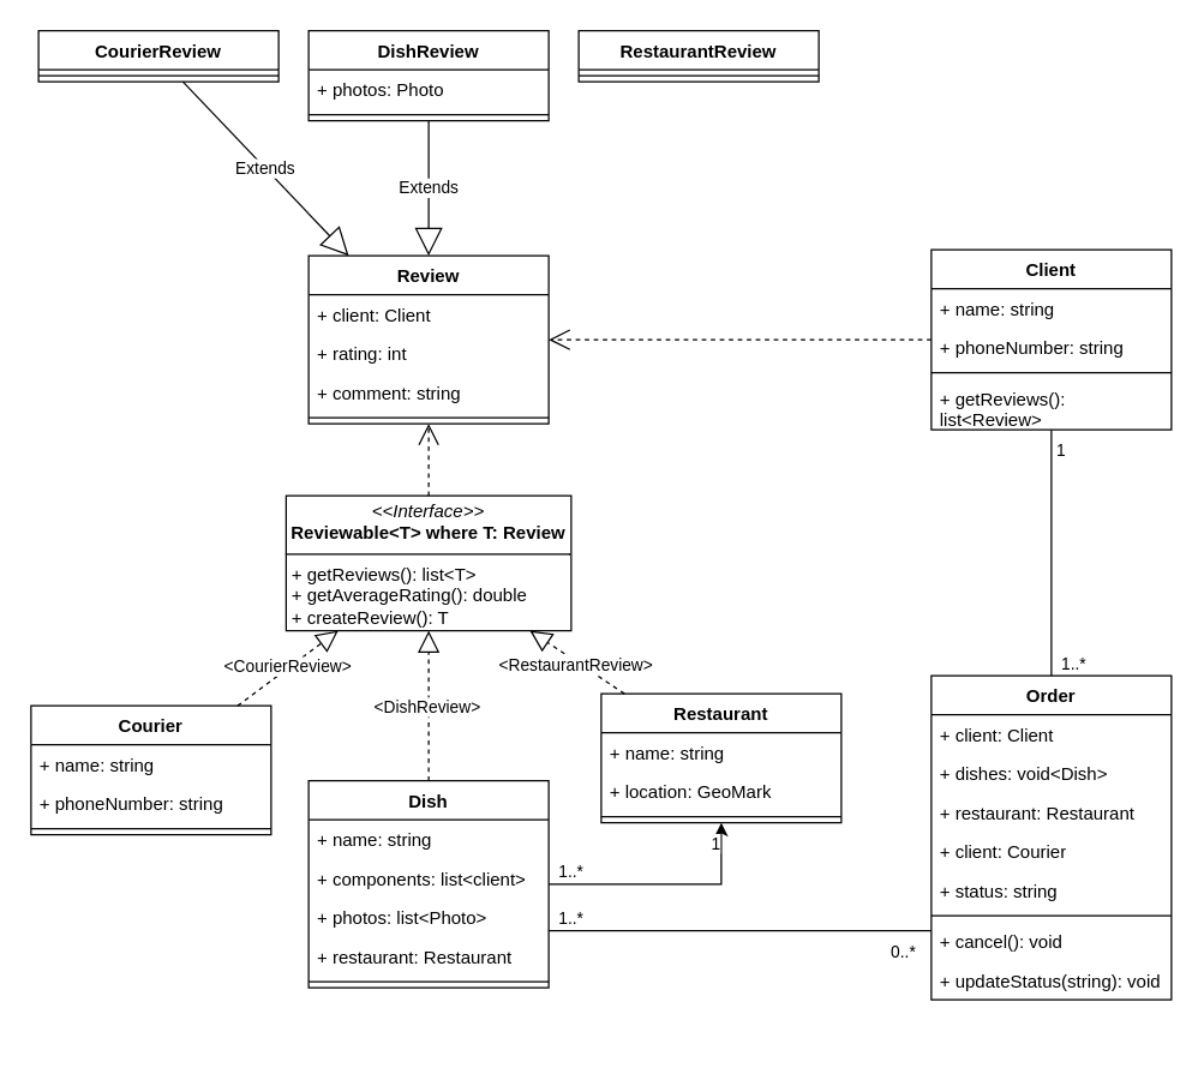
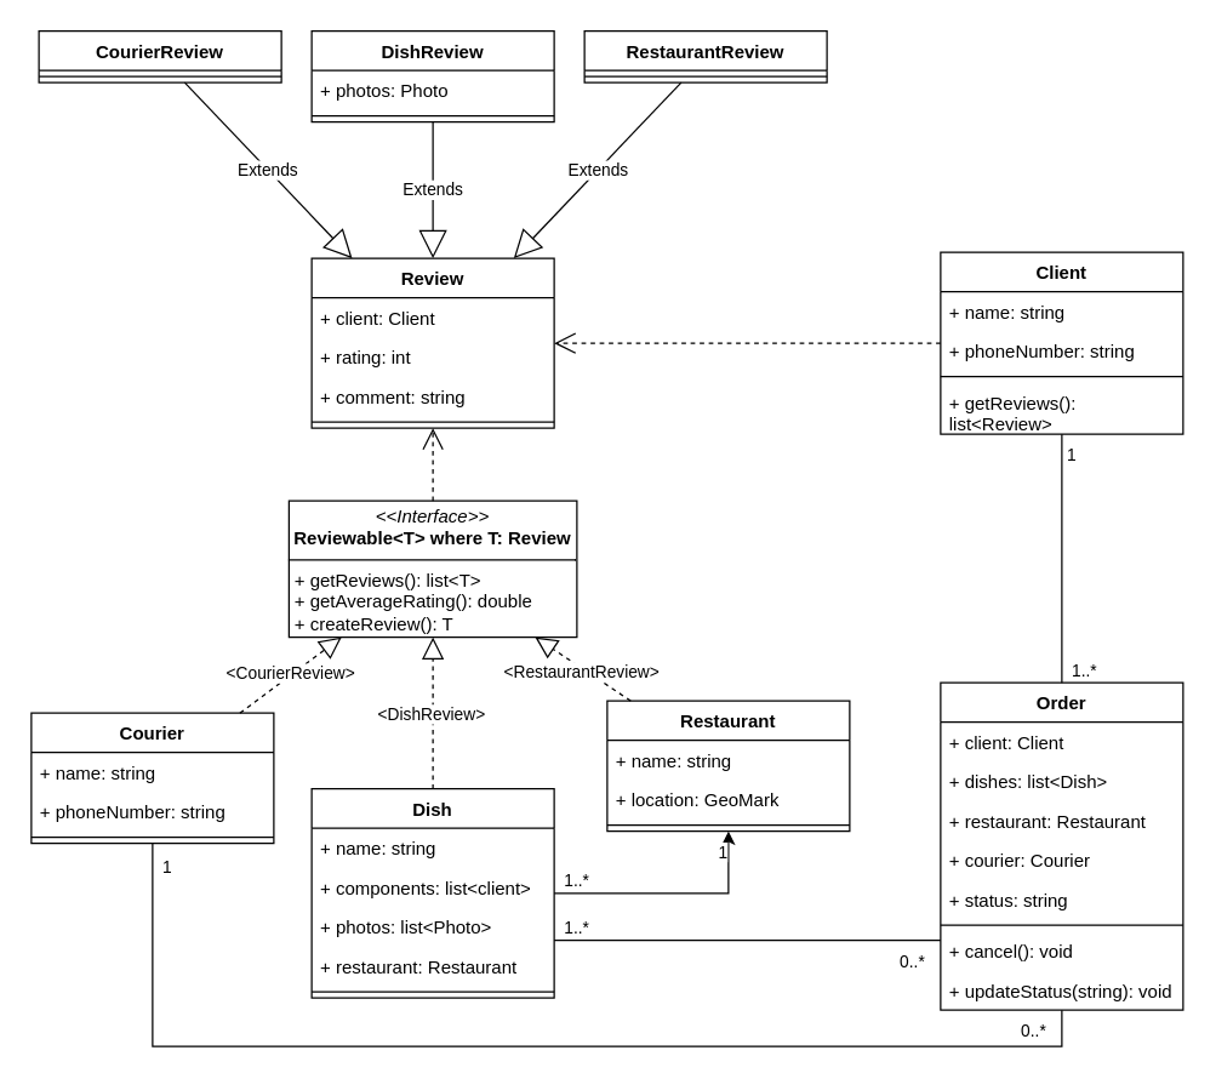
  <mxCell id="0" />
  <mxCell id="1" parent="0" />
  <mxCell id="2" value="Client" style="swimlane;fontStyle=1;align=center;verticalAlign=top;childLayout=stackLayout;horizontal=1;startSize=26;horizontalStack=0;resizeParent=1;resizeParentMax=0;resizeLast=0;collapsible=1;marginBottom=0;whiteSpace=wrap;html=1;" vertex="1" parent="1"><mxGeometry x="620" y="166" width="160" height="120" as="geometry" /></mxCell>
  <mxCell id="3" value="+ name: string" style="text;strokeColor=none;fillColor=none;align=left;verticalAlign=top;spacingLeft=4;spacingRight=4;overflow=hidden;rotatable=0;points=[[0,0.5],[1,0.5]];portConstraint=eastwest;whiteSpace=wrap;html=1;" vertex="1" parent="2"><mxGeometry y="26" width="160" height="26" as="geometry" /></mxCell>
  <mxCell id="4" value="+ phoneNumber: string" style="text;strokeColor=none;fillColor=none;align=left;verticalAlign=top;spacingLeft=4;spacingRight=4;overflow=hidden;rotatable=0;points=[[0,0.5],[1,0.5]];portConstraint=eastwest;whiteSpace=wrap;html=1;" vertex="1" parent="2"><mxGeometry y="52" width="160" height="26" as="geometry" /></mxCell>
  <mxCell id="5" value="" style="line;strokeWidth=1;fillColor=none;align=left;verticalAlign=middle;spacingTop=-1;spacingLeft=3;spacingRight=3;rotatable=0;labelPosition=right;points=[];portConstraint=eastwest;strokeColor=inherit;" vertex="1" parent="2"><mxGeometry y="78" width="160" height="8" as="geometry" /></mxCell>
  <mxCell id="6" value="+ getReviews(): list&amp;lt;Review&amp;gt;" style="text;strokeColor=none;fillColor=none;align=left;verticalAlign=top;spacingLeft=4;spacingRight=4;overflow=hidden;rotatable=0;points=[[0,0.5],[1,0.5]];portConstraint=eastwest;whiteSpace=wrap;html=1;" vertex="1" parent="2"><mxGeometry y="86" width="160" height="34" as="geometry" /></mxCell>
  <mxCell id="7" value="Review" style="swimlane;fontStyle=1;align=center;verticalAlign=top;childLayout=stackLayout;horizontal=1;startSize=26;horizontalStack=0;resizeParent=1;resizeParentMax=0;resizeLast=0;collapsible=1;marginBottom=0;whiteSpace=wrap;html=1;" vertex="1" parent="1"><mxGeometry x="205" y="170" width="160" height="112" as="geometry" /></mxCell>
  <mxCell id="8" value="+ client: Client" style="text;strokeColor=none;fillColor=none;align=left;verticalAlign=top;spacingLeft=4;spacingRight=4;overflow=hidden;rotatable=0;points=[[0,0.5],[1,0.5]];portConstraint=eastwest;whiteSpace=wrap;html=1;" vertex="1" parent="7"><mxGeometry y="26" width="160" height="26" as="geometry" /></mxCell>
  <mxCell id="9" value="+ rating: int" style="text;strokeColor=none;fillColor=none;align=left;verticalAlign=top;spacingLeft=4;spacingRight=4;overflow=hidden;rotatable=0;points=[[0,0.5],[1,0.5]];portConstraint=eastwest;whiteSpace=wrap;html=1;" vertex="1" parent="7"><mxGeometry y="52" width="160" height="26" as="geometry" /></mxCell>
  <mxCell id="10" value="+ comment: string" style="text;strokeColor=none;fillColor=none;align=left;verticalAlign=top;spacingLeft=4;spacingRight=4;overflow=hidden;rotatable=0;points=[[0,0.5],[1,0.5]];portConstraint=eastwest;whiteSpace=wrap;html=1;" vertex="1" parent="7"><mxGeometry y="78" width="160" height="26" as="geometry" /></mxCell>
  <mxCell id="11" value="" style="line;strokeWidth=1;fillColor=none;align=left;verticalAlign=middle;spacingTop=-1;spacingLeft=3;spacingRight=3;rotatable=0;labelPosition=right;points=[];portConstraint=eastwest;strokeColor=inherit;" vertex="1" parent="7"><mxGeometry y="104" width="160" height="8" as="geometry" /></mxCell>
  <mxCell id="12" value="DishReview" style="swimlane;fontStyle=1;align=center;verticalAlign=top;childLayout=stackLayout;horizontal=1;startSize=26;horizontalStack=0;resizeParent=1;resizeParentMax=0;resizeLast=0;collapsible=1;marginBottom=0;whiteSpace=wrap;html=1;" vertex="1" parent="1"><mxGeometry x="205" y="20" width="160" height="60" as="geometry" /></mxCell>
  <mxCell id="13" value="+ photos: Photo" style="text;strokeColor=none;fillColor=none;align=left;verticalAlign=top;spacingLeft=4;spacingRight=4;overflow=hidden;rotatable=0;points=[[0,0.5],[1,0.5]];portConstraint=eastwest;whiteSpace=wrap;html=1;" vertex="1" parent="12"><mxGeometry y="26" width="160" height="26" as="geometry" /></mxCell>
  <mxCell id="14" value="" style="line;strokeWidth=1;fillColor=none;align=left;verticalAlign=middle;spacingTop=-1;spacingLeft=3;spacingRight=3;rotatable=0;labelPosition=right;points=[];portConstraint=eastwest;strokeColor=inherit;" vertex="1" parent="12"><mxGeometry y="52" width="160" height="8" as="geometry" /></mxCell>
  <mxCell id="15" value="Extends" style="endArrow=block;endSize=16;endFill=0;html=1;rounded=0;" edge="1" parent="1" source="12" target="7"><mxGeometry width="160" relative="1" as="geometry"><mxPoint x="285" y="280" as="sourcePoint" /><mxPoint x="445" y="280" as="targetPoint" /></mxGeometry></mxCell>
  <mxCell id="16" value="СourierReview" style="swimlane;fontStyle=1;align=center;verticalAlign=top;childLayout=stackLayout;horizontal=1;startSize=26;horizontalStack=0;resizeParent=1;resizeParentMax=0;resizeLast=0;collapsible=1;marginBottom=0;whiteSpace=wrap;html=1;" vertex="1" parent="1"><mxGeometry x="25" y="20" width="160" height="34" as="geometry" /></mxCell>
  <mxCell id="17" value="" style="line;strokeWidth=1;fillColor=none;align=left;verticalAlign=middle;spacingTop=-1;spacingLeft=3;spacingRight=3;rotatable=0;labelPosition=right;points=[];portConstraint=eastwest;strokeColor=inherit;" vertex="1" parent="16"><mxGeometry y="26" width="160" height="8" as="geometry" /></mxCell>
  <mxCell id="18" value="Extends" style="endArrow=block;endSize=16;endFill=0;html=1;rounded=0;" edge="1" parent="1" source="16" target="7"><mxGeometry width="160" relative="1" as="geometry"><mxPoint x="455" y="280" as="sourcePoint" /><mxPoint x="390" y="248" as="targetPoint" /></mxGeometry></mxCell>
  <mxCell id="19" value="RestaurantReview" style="swimlane;fontStyle=1;align=center;verticalAlign=top;childLayout=stackLayout;horizontal=1;startSize=26;horizontalStack=0;resizeParent=1;resizeParentMax=0;resizeLast=0;collapsible=1;marginBottom=0;whiteSpace=wrap;html=1;" vertex="1" parent="1"><mxGeometry x="385" y="20" width="160" height="34" as="geometry" /></mxCell>
  <mxCell id="20" value="" style="line;strokeWidth=1;fillColor=none;align=left;verticalAlign=middle;spacingTop=-1;spacingLeft=3;spacingRight=3;rotatable=0;labelPosition=right;points=[];portConstraint=eastwest;strokeColor=inherit;" vertex="1" parent="19"><mxGeometry y="26" width="160" height="8" as="geometry" /></mxCell>
+ <mxCell id="21" value="Extends" style="endArrow=block;endSize=16;endFill=0;html=1;rounded=0;" edge="1" parent="1" source="19" target="7"><mxGeometry width="160" relative="1" as="geometry"><mxPoint x="635" y="280" as="sourcePoint" /><mxPoint x="465" y="248" as="targetPoint" /></mxGeometry></mxCell>
  <mxCell id="22" value="Courier" style="swimlane;fontStyle=1;align=center;verticalAlign=top;childLayout=stackLayout;horizontal=1;startSize=26;horizontalStack=0;resizeParent=1;resizeParentMax=0;resizeLast=0;collapsible=1;marginBottom=0;whiteSpace=wrap;html=1;" vertex="1" parent="1"><mxGeometry x="20" y="470" width="160" height="86" as="geometry" /></mxCell>
  <mxCell id="23" value="+ name: string" style="text;strokeColor=none;fillColor=none;align=left;verticalAlign=top;spacingLeft=4;spacingRight=4;overflow=hidden;rotatable=0;points=[[0,0.5],[1,0.5]];portConstraint=eastwest;whiteSpace=wrap;html=1;" vertex="1" parent="22"><mxGeometry y="26" width="160" height="26" as="geometry" /></mxCell>
  <mxCell id="24" value="+ phoneNumber: string" style="text;strokeColor=none;fillColor=none;align=left;verticalAlign=top;spacingLeft=4;spacingRight=4;overflow=hidden;rotatable=0;points=[[0,0.5],[1,0.5]];portConstraint=eastwest;whiteSpace=wrap;html=1;" vertex="1" parent="22"><mxGeometry y="52" width="160" height="26" as="geometry" /></mxCell>
  <mxCell id="25" value="" style="line;strokeWidth=1;fillColor=none;align=left;verticalAlign=middle;spacingTop=-1;spacingLeft=3;spacingRight=3;rotatable=0;labelPosition=right;points=[];portConstraint=eastwest;strokeColor=inherit;" vertex="1" parent="22"><mxGeometry y="78" width="160" height="8" as="geometry" /></mxCell>
  <mxCell id="26" value="Dish" style="swimlane;fontStyle=1;align=center;verticalAlign=top;childLayout=stackLayout;horizontal=1;startSize=26;horizontalStack=0;resizeParent=1;resizeParentMax=0;resizeLast=0;collapsible=1;marginBottom=0;whiteSpace=wrap;html=1;" vertex="1" parent="1"><mxGeometry x="205" y="520" width="160" height="138" as="geometry" /></mxCell>
  <mxCell id="27" value="+ name: string" style="text;strokeColor=none;fillColor=none;align=left;verticalAlign=top;spacingLeft=4;spacingRight=4;overflow=hidden;rotatable=0;points=[[0,0.5],[1,0.5]];portConstraint=eastwest;whiteSpace=wrap;html=1;" vertex="1" parent="26"><mxGeometry y="26" width="160" height="26" as="geometry" /></mxCell>
  <mxCell id="28" value="+ components: list&amp;lt;client&amp;gt;" style="text;strokeColor=none;fillColor=none;align=left;verticalAlign=top;spacingLeft=4;spacingRight=4;overflow=hidden;rotatable=0;points=[[0,0.5],[1,0.5]];portConstraint=eastwest;whiteSpace=wrap;html=1;" vertex="1" parent="26"><mxGeometry y="52" width="160" height="26" as="geometry" /></mxCell>
  <mxCell id="29" value="+ photos: list&amp;lt;Photo&amp;gt;" style="text;strokeColor=none;fillColor=none;align=left;verticalAlign=top;spacingLeft=4;spacingRight=4;overflow=hidden;rotatable=0;points=[[0,0.5],[1,0.5]];portConstraint=eastwest;whiteSpace=wrap;html=1;" vertex="1" parent="26"><mxGeometry y="78" width="160" height="26" as="geometry" /></mxCell>
  <mxCell id="30" value="+ restaurant: Restaurant" style="text;strokeColor=none;fillColor=none;align=left;verticalAlign=top;spacingLeft=4;spacingRight=4;overflow=hidden;rotatable=0;points=[[0,0.5],[1,0.5]];portConstraint=eastwest;whiteSpace=wrap;html=1;" vertex="1" parent="26"><mxGeometry y="104" width="160" height="26" as="geometry" /></mxCell>
  <mxCell id="31" value="" style="line;strokeWidth=1;fillColor=none;align=left;verticalAlign=middle;spacingTop=-1;spacingLeft=3;spacingRight=3;rotatable=0;labelPosition=right;points=[];portConstraint=eastwest;strokeColor=inherit;" vertex="1" parent="26"><mxGeometry y="130" width="160" height="8" as="geometry" /></mxCell>
  <mxCell id="32" value="Restaurant" style="swimlane;fontStyle=1;align=center;verticalAlign=top;childLayout=stackLayout;horizontal=1;startSize=26;horizontalStack=0;resizeParent=1;resizeParentMax=0;resizeLast=0;collapsible=1;marginBottom=0;whiteSpace=wrap;html=1;" vertex="1" parent="1"><mxGeometry x="400" y="462" width="160" height="86" as="geometry" /></mxCell>
  <mxCell id="33" value="+ name: string" style="text;strokeColor=none;fillColor=none;align=left;verticalAlign=top;spacingLeft=4;spacingRight=4;overflow=hidden;rotatable=0;points=[[0,0.5],[1,0.5]];portConstraint=eastwest;whiteSpace=wrap;html=1;" vertex="1" parent="32"><mxGeometry y="26" width="160" height="26" as="geometry" /></mxCell>
  <mxCell id="34" value="+ location: GeoMark" style="text;strokeColor=none;fillColor=none;align=left;verticalAlign=top;spacingLeft=4;spacingRight=4;overflow=hidden;rotatable=0;points=[[0,0.5],[1,0.5]];portConstraint=eastwest;whiteSpace=wrap;html=1;" vertex="1" parent="32"><mxGeometry y="52" width="160" height="26" as="geometry" /></mxCell>
  <mxCell id="35" value="" style="line;strokeWidth=1;fillColor=none;align=left;verticalAlign=middle;spacingTop=-1;spacingLeft=3;spacingRight=3;rotatable=0;labelPosition=right;points=[];portConstraint=eastwest;strokeColor=inherit;" vertex="1" parent="32"><mxGeometry y="78" width="160" height="8" as="geometry" /></mxCell>
  <mxCell id="36" value="&lt;p style=&quot;margin:0px;margin-top:4px;text-align:center;&quot;&gt;&lt;i&gt;&amp;lt;&amp;lt;Interface&amp;gt;&amp;gt;&lt;/i&gt;&lt;br&gt;&lt;b&gt;Reviewable&amp;lt;T&amp;gt; where T: Review&lt;/b&gt;&lt;/p&gt;&lt;hr size=&quot;1&quot; style=&quot;border-style:solid;&quot;&gt;&lt;p style=&quot;margin:0px;margin-left:4px;&quot;&gt;&lt;span style=&quot;background-color: initial;&quot;&gt;+ getReviews(): list&amp;lt;T&amp;gt;&lt;/span&gt;&lt;br&gt;&lt;/p&gt;&lt;p style=&quot;margin:0px;margin-left:4px;&quot;&gt;+ getAverageRating(): double&lt;/p&gt;&lt;p style=&quot;margin:0px;margin-left:4px;&quot;&gt;+ createReview(): T&lt;/p&gt;" style="verticalAlign=top;align=left;overflow=fill;html=1;whiteSpace=wrap;" vertex="1" parent="1"><mxGeometry x="190" y="330" width="190" height="90" as="geometry" /></mxCell>
  <mxCell id="37" value="" style="endArrow=block;dashed=1;endFill=0;endSize=12;html=1;rounded=0;" edge="1" parent="1" source="22" target="36"><mxGeometry width="160" relative="1" as="geometry"><mxPoint x="120" y="440" as="sourcePoint" /><mxPoint x="280" y="440" as="targetPoint" /></mxGeometry></mxCell>
  <mxCell id="38" value="&amp;lt;CourierReview&amp;gt;" style="edgeLabel;html=1;align=center;verticalAlign=middle;resizable=0;points=[];" vertex="1" connectable="0" parent="37"><mxGeometry x="-0.005" y="2" relative="1" as="geometry"><mxPoint as="offset" /></mxGeometry></mxCell>
  <mxCell id="39" value="" style="endArrow=block;dashed=1;endFill=0;endSize=12;html=1;rounded=0;" edge="1" parent="1" source="26" target="36"><mxGeometry width="160" relative="1" as="geometry"><mxPoint x="181" y="480" as="sourcePoint" /><mxPoint x="244" y="430" as="targetPoint" /></mxGeometry></mxCell>
  <mxCell id="40" value="&amp;lt;DishReview&amp;gt;" style="edgeLabel;html=1;align=center;verticalAlign=middle;resizable=0;points=[];" vertex="1" connectable="0" parent="39"><mxGeometry x="-0.005" y="2" relative="1" as="geometry"><mxPoint as="offset" /></mxGeometry></mxCell>
  <mxCell id="41" value="" style="endArrow=block;dashed=1;endFill=0;endSize=12;html=1;rounded=0;" edge="1" parent="1" source="32" target="36"><mxGeometry width="160" relative="1" as="geometry"><mxPoint x="181" y="480" as="sourcePoint" /><mxPoint x="244" y="430" as="targetPoint" /></mxGeometry></mxCell>
  <mxCell id="42" value="&amp;lt;RestaurantReview&amp;gt;" style="edgeLabel;html=1;align=center;verticalAlign=middle;resizable=0;points=[];" vertex="1" connectable="0" parent="41"><mxGeometry x="-0.005" y="2" relative="1" as="geometry"><mxPoint as="offset" /></mxGeometry></mxCell>
  <mxCell id="43" value="" style="endArrow=open;endSize=12;dashed=1;html=1;rounded=0;" edge="1" parent="1" source="36" target="7"><mxGeometry width="160" relative="1" as="geometry"><mxPoint x="270" y="310" as="sourcePoint" /><mxPoint x="430" y="310" as="targetPoint" /></mxGeometry></mxCell>
  <mxCell id="44" value="Order" style="swimlane;fontStyle=1;align=center;verticalAlign=top;childLayout=stackLayout;horizontal=1;startSize=26;horizontalStack=0;resizeParent=1;resizeParentMax=0;resizeLast=0;collapsible=1;marginBottom=0;whiteSpace=wrap;html=1;" vertex="1" parent="1"><mxGeometry x="620" y="450" width="160" height="216" as="geometry" /></mxCell>
  <mxCell id="45" value="+ client: Client&lt;div&gt;&lt;br&gt;&lt;/div&gt;" style="text;strokeColor=none;fillColor=none;align=left;verticalAlign=top;spacingLeft=4;spacingRight=4;overflow=hidden;rotatable=0;points=[[0,0.5],[1,0.5]];portConstraint=eastwest;whiteSpace=wrap;html=1;" vertex="1" parent="44"><mxGeometry y="26" width="160" height="26" as="geometry" /></mxCell>
- <mxCell id="46" value="+ dishes: void&amp;lt;Dish&amp;gt;&lt;div&gt;&lt;br&gt;&lt;/div&gt;" style="text;strokeColor=none;fillColor=none;align=left;verticalAlign=top;spacingLeft=4;spacingRight=4;overflow=hidden;rotatable=0;points=[[0,0.5],[1,0.5]];portConstraint=eastwest;whiteSpace=wrap;html=1;" vertex="1" parent="44"><mxGeometry y="52" width="160" height="26" as="geometry" /></mxCell>
+ <mxCell id="46" value="+ dishes: list&amp;lt;Dish&amp;gt;&lt;div&gt;&lt;br&gt;&lt;/div&gt;" style="text;strokeColor=none;fillColor=none;align=left;verticalAlign=top;spacingLeft=4;spacingRight=4;overflow=hidden;rotatable=0;points=[[0,0.5],[1,0.5]];portConstraint=eastwest;whiteSpace=wrap;html=1;" vertex="1" parent="44"><mxGeometry y="52" width="160" height="26" as="geometry" /></mxCell>
  <mxCell id="47" value="+ restaurant: Restaurant" style="text;strokeColor=none;fillColor=none;align=left;verticalAlign=top;spacingLeft=4;spacingRight=4;overflow=hidden;rotatable=0;points=[[0,0.5],[1,0.5]];portConstraint=eastwest;whiteSpace=wrap;html=1;" vertex="1" parent="44"><mxGeometry y="78" width="160" height="26" as="geometry" /></mxCell>
- <mxCell id="48" value="+ client: Courier" style="text;strokeColor=none;fillColor=none;align=left;verticalAlign=top;spacingLeft=4;spacingRight=4;overflow=hidden;rotatable=0;points=[[0,0.5],[1,0.5]];portConstraint=eastwest;whiteSpace=wrap;html=1;" vertex="1" parent="44"><mxGeometry y="104" width="160" height="26" as="geometry" /></mxCell>
+ <mxCell id="48" value="+ courier: Courier" style="text;strokeColor=none;fillColor=none;align=left;verticalAlign=top;spacingLeft=4;spacingRight=4;overflow=hidden;rotatable=0;points=[[0,0.5],[1,0.5]];portConstraint=eastwest;whiteSpace=wrap;html=1;" vertex="1" parent="44"><mxGeometry y="104" width="160" height="26" as="geometry" /></mxCell>
  <mxCell id="49" value="+ status: string" style="text;strokeColor=none;fillColor=none;align=left;verticalAlign=top;spacingLeft=4;spacingRight=4;overflow=hidden;rotatable=0;points=[[0,0.5],[1,0.5]];portConstraint=eastwest;whiteSpace=wrap;html=1;" vertex="1" parent="44"><mxGeometry y="130" width="160" height="26" as="geometry" /></mxCell>
  <mxCell id="50" value="" style="line;strokeWidth=1;fillColor=none;align=left;verticalAlign=middle;spacingTop=-1;spacingLeft=3;spacingRight=3;rotatable=0;labelPosition=right;points=[];portConstraint=eastwest;strokeColor=inherit;" vertex="1" parent="44"><mxGeometry y="156" width="160" height="8" as="geometry" /></mxCell>
  <mxCell id="51" value="+ cancel(): void&lt;div&gt;&lt;br&gt;&lt;/div&gt;" style="text;strokeColor=none;fillColor=none;align=left;verticalAlign=top;spacingLeft=4;spacingRight=4;overflow=hidden;rotatable=0;points=[[0,0.5],[1,0.5]];portConstraint=eastwest;whiteSpace=wrap;html=1;" vertex="1" parent="44"><mxGeometry y="164" width="160" height="26" as="geometry" /></mxCell>
  <mxCell id="52" value="+ updateStatus(string): void" style="text;strokeColor=none;fillColor=none;align=left;verticalAlign=top;spacingLeft=4;spacingRight=4;overflow=hidden;rotatable=0;points=[[0,0.5],[1,0.5]];portConstraint=eastwest;whiteSpace=wrap;html=1;" vertex="1" parent="44"><mxGeometry y="190" width="160" height="26" as="geometry" /></mxCell>
  <mxCell id="53" value="" style="endArrow=classic;html=1;edgeStyle=orthogonalEdgeStyle;rounded=0;" edge="1" parent="1" source="26" target="32"><mxGeometry relative="1" as="geometry"><mxPoint x="400" y="600" as="sourcePoint" /><mxPoint x="560" y="600" as="targetPoint" /><Array as="points"><mxPoint x="480" y="589" /></Array></mxGeometry></mxCell>
  <mxCell id="54" value="1..*" style="edgeLabel;resizable=0;html=1;align=left;verticalAlign=bottom;" connectable="0" vertex="1" parent="53"><mxGeometry x="-1" relative="1" as="geometry"><mxPoint x="5" as="offset" /></mxGeometry></mxCell>
  <mxCell id="55" value="1" style="edgeLabel;resizable=0;html=1;align=right;verticalAlign=bottom;" connectable="0" vertex="1" parent="53"><mxGeometry x="1" relative="1" as="geometry"><mxPoint y="22" as="offset" /></mxGeometry></mxCell>
  <mxCell id="56" value="" style="endArrow=open;endSize=12;dashed=1;html=1;rounded=0;" edge="1" parent="1" source="2" target="7"><mxGeometry width="160" relative="1" as="geometry"><mxPoint x="295" y="340" as="sourcePoint" /><mxPoint x="295" y="292" as="targetPoint" /></mxGeometry></mxCell>
  <mxCell id="57" value="" style="endArrow=none;html=1;edgeStyle=orthogonalEdgeStyle;rounded=0;" edge="1" parent="1" source="44" target="2"><mxGeometry relative="1" as="geometry"><mxPoint x="375" y="599" as="sourcePoint" /><mxPoint x="490" y="558" as="targetPoint" /><Array as="points"><mxPoint x="700" y="400" /><mxPoint x="700" y="400" /></Array></mxGeometry></mxCell>
  <mxCell id="58" value="1..*" style="edgeLabel;resizable=0;html=1;align=left;verticalAlign=bottom;" connectable="0" vertex="1" parent="57"><mxGeometry x="-1" relative="1" as="geometry"><mxPoint x="5" as="offset" /></mxGeometry></mxCell>
  <mxCell id="59" value="1" style="edgeLabel;resizable=0;html=1;align=right;verticalAlign=bottom;" connectable="0" vertex="1" parent="57"><mxGeometry x="1" relative="1" as="geometry"><mxPoint x="10" y="22" as="offset" /></mxGeometry></mxCell>
  <mxCell id="60" value="" style="endArrow=none;html=1;edgeStyle=orthogonalEdgeStyle;rounded=0;" edge="1" parent="1" source="26" target="44"><mxGeometry relative="1" as="geometry"><mxPoint x="570" y="515" as="sourcePoint" /><mxPoint x="630" y="515" as="targetPoint" /><Array as="points"><mxPoint x="460" y="620" /><mxPoint x="460" y="620" /></Array></mxGeometry></mxCell>
  <mxCell id="61" value="1..*" style="edgeLabel;resizable=0;html=1;align=left;verticalAlign=bottom;" connectable="0" vertex="1" parent="60"><mxGeometry x="-1" relative="1" as="geometry"><mxPoint x="5" as="offset" /></mxGeometry></mxCell>
  <mxCell id="62" value="0..*" style="edgeLabel;resizable=0;html=1;align=right;verticalAlign=bottom;" connectable="0" vertex="1" parent="60"><mxGeometry x="1" relative="1" as="geometry"><mxPoint x="-10" y="22" as="offset" /></mxGeometry></mxCell>
+ <mxCell id="63" value="" style="endArrow=none;html=1;edgeStyle=orthogonalEdgeStyle;rounded=0;" edge="1" parent="1" source="22" target="44"><mxGeometry relative="1" as="geometry"><mxPoint x="580" y="525" as="sourcePoint" /><mxPoint x="640" y="525" as="targetPoint" /><Array as="points"><mxPoint x="100" y="690" /><mxPoint x="700" y="690" /></Array></mxGeometry></mxCell>
+ <mxCell id="64" value="1" style="edgeLabel;resizable=0;html=1;align=left;verticalAlign=bottom;" connectable="0" vertex="1" parent="63"><mxGeometry x="-1" relative="1" as="geometry"><mxPoint x="5" y="24" as="offset" /></mxGeometry></mxCell>
+ <mxCell id="65" value="0..*" style="edgeLabel;resizable=0;html=1;align=right;verticalAlign=bottom;" connectable="0" vertex="1" parent="63"><mxGeometry x="1" relative="1" as="geometry"><mxPoint x="-10" y="22" as="offset" /></mxGeometry></mxCell>
